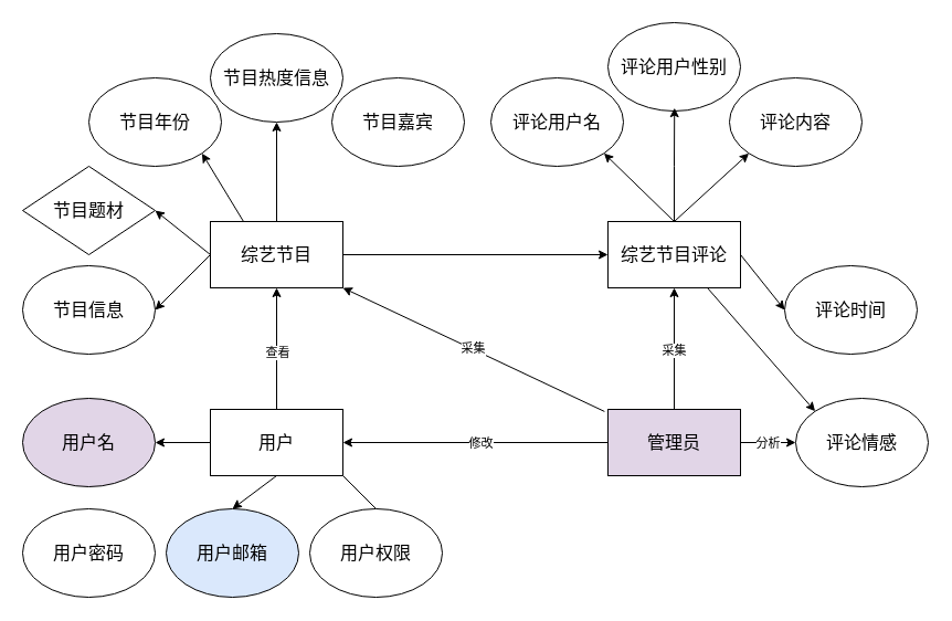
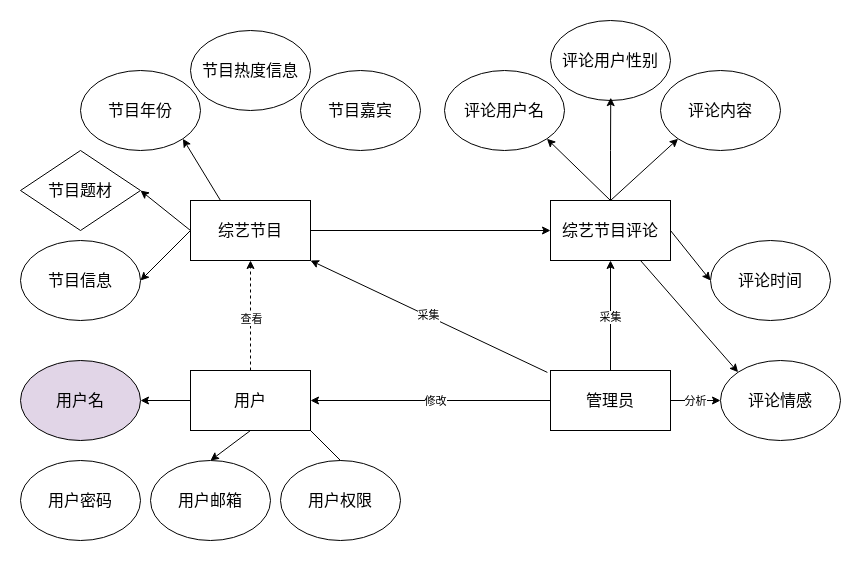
  <mxCell id="0" />
  <mxCell id="1" parent="0" />
  <mxCell id="2" style="edgeStyle=orthogonalEdgeStyle;rounded=0;orthogonalLoop=1;jettySize=auto;html=1;exitX=1;exitY=0.5;exitDx=0;exitDy=0;entryX=0;entryY=0.5;entryDx=0;entryDy=0;" edge="1" parent="1" source="3" target="11"><mxGeometry relative="1" as="geometry" /></mxCell>
  <mxCell id="3" value="&lt;font face=&quot;宋体&quot;&gt;&lt;font style=&quot;font-size: 16px;&quot;&gt;综艺节目&lt;/font&gt;&lt;br&gt;&lt;/font&gt;" style="rounded=0;whiteSpace=wrap;html=1;" parent="1" vertex="1"><mxGeometry x="190" y="200" width="120" height="60" as="geometry" /></mxCell>
  <mxCell id="4" style="edgeStyle=orthogonalEdgeStyle;rounded=0;orthogonalLoop=1;jettySize=auto;html=1;exitX=0;exitY=0.5;exitDx=0;exitDy=0;entryX=1;entryY=0.5;entryDx=0;entryDy=0;" edge="1" parent="1" source="10" target="13"><mxGeometry relative="1" as="geometry" /></mxCell>
  <mxCell id="5" value="&lt;font face=&quot;宋体&quot;&gt;修改&lt;/font&gt;" style="edgeLabel;html=1;align=center;verticalAlign=middle;resizable=0;points=[];" vertex="1" connectable="0" parent="4"><mxGeometry x="-0.036" relative="1" as="geometry"><mxPoint as="offset" /></mxGeometry></mxCell>
  <mxCell id="6" style="edgeStyle=orthogonalEdgeStyle;rounded=0;orthogonalLoop=1;jettySize=auto;html=1;entryX=0.5;entryY=1;entryDx=0;entryDy=0;" edge="1" parent="1" source="10" target="11"><mxGeometry relative="1" as="geometry" /></mxCell>
  <mxCell id="7" value="&lt;font face=&quot;宋体&quot;&gt;采集&lt;/font&gt;" style="edgeLabel;html=1;align=center;verticalAlign=middle;resizable=0;points=[];" vertex="1" connectable="0" parent="6"><mxGeometry x="-0.015" y="1" relative="1" as="geometry"><mxPoint as="offset" /></mxGeometry></mxCell>
  <mxCell id="8" style="edgeStyle=orthogonalEdgeStyle;rounded=0;orthogonalLoop=1;jettySize=auto;html=1;exitX=1;exitY=0.5;exitDx=0;exitDy=0;entryX=0;entryY=0.5;entryDx=0;entryDy=0;" edge="1" parent="1" source="10" target="35"><mxGeometry relative="1" as="geometry" /></mxCell>
  <mxCell id="9" value="&lt;font face=&quot;宋体&quot;&gt;分析&lt;/font&gt;" style="edgeLabel;html=1;align=center;verticalAlign=middle;resizable=0;points=[];" vertex="1" connectable="0" parent="8"><mxGeometry x="-0.058" relative="1" as="geometry"><mxPoint as="offset" /></mxGeometry></mxCell>
- <mxCell id="10" value="&lt;font face=&quot;宋体&quot;&gt;&lt;font style=&quot;font-size: 16px;&quot;&gt;管理员&lt;/font&gt;&lt;br&gt;&lt;/font&gt;" style="rounded=0;whiteSpace=wrap;html=1;fillColor=#e1d5e7;" parent="1" vertex="1"><mxGeometry x="550" y="370" width="120" height="60" as="geometry" /></mxCell>
+ <mxCell id="10" value="&lt;font face=&quot;宋体&quot;&gt;&lt;font style=&quot;font-size: 16px;&quot;&gt;管理员&lt;/font&gt;&lt;br&gt;&lt;/font&gt;" style="rounded=0;whiteSpace=wrap;html=1;" parent="1" vertex="1"><mxGeometry x="550" y="370" width="120" height="60" as="geometry" /></mxCell>
  <mxCell id="11" value="&lt;font face=&quot;宋体&quot;&gt;&lt;font style=&quot;font-size: 16px;&quot;&gt;综艺节目评论&lt;/font&gt;&lt;br&gt;&lt;/font&gt;" style="rounded=0;whiteSpace=wrap;html=1;" parent="1" vertex="1"><mxGeometry x="550" y="200" width="120" height="60" as="geometry" /></mxCell>
  <mxCell id="12" style="edgeStyle=orthogonalEdgeStyle;rounded=0;orthogonalLoop=1;jettySize=auto;html=1;exitX=0;exitY=0.5;exitDx=0;exitDy=0;entryX=1;entryY=0.5;entryDx=0;entryDy=0;" edge="1" parent="1" source="13" target="18"><mxGeometry relative="1" as="geometry" /></mxCell>
  <mxCell id="13" value="&lt;font face=&quot;宋体&quot;&gt;&lt;font style=&quot;font-size: 16px;&quot;&gt;用户&lt;/font&gt;&lt;br&gt;&lt;/font&gt;" style="rounded=0;whiteSpace=wrap;html=1;" parent="1" vertex="1"><mxGeometry x="190" y="370" width="120" height="60" as="geometry" /></mxCell>
  <mxCell id="14" value="&lt;font face=&quot;宋体&quot;&gt;&lt;font style=&quot;font-size: 16px;&quot;&gt;评论用户名&lt;/font&gt;&lt;br&gt;&lt;/font&gt;" style="ellipse;whiteSpace=wrap;html=1;" parent="1" vertex="1"><mxGeometry x="444" y="70" width="120" height="80" as="geometry" /></mxCell>
  <mxCell id="15" value="&lt;font face=&quot;宋体&quot;&gt;&lt;font style=&quot;font-size: 16px;&quot;&gt;节目热度信息&lt;/font&gt;&lt;br&gt;&lt;/font&gt;" style="ellipse;whiteSpace=wrap;html=1;" parent="1" vertex="1"><mxGeometry x="190" y="30" width="120" height="80" as="geometry" /></mxCell>
  <mxCell id="16" value="&lt;font face=&quot;宋体&quot;&gt;&lt;font style=&quot;font-size: 16px;&quot;&gt;节目题材&lt;/font&gt;&lt;br&gt;&lt;/font&gt;" style="rhombus;whiteSpace=wrap;html=1;" parent="1" vertex="1"><mxGeometry x="20" y="150" width="120" height="80" as="geometry" /></mxCell>
  <mxCell id="17" value="&lt;font face=&quot;宋体&quot;&gt;&lt;font style=&quot;font-size: 16px;&quot;&gt;节目信息&lt;/font&gt;&lt;br&gt;&lt;/font&gt;" style="ellipse;whiteSpace=wrap;html=1;" parent="1" vertex="1"><mxGeometry x="20" y="240" width="120" height="80" as="geometry" /></mxCell>
  <mxCell id="18" value="&lt;font face=&quot;宋体&quot;&gt;&lt;font style=&quot;font-size: 16px;&quot;&gt;用户名&lt;/font&gt;&lt;br&gt;&lt;/font&gt;" style="ellipse;whiteSpace=wrap;html=1;fillColor=#e1d5e7;" parent="1" vertex="1"><mxGeometry x="20" y="360" width="120" height="80" as="geometry" /></mxCell>
- <mxCell id="19" value="&lt;font face=&quot;宋体&quot;&gt;&lt;font style=&quot;font-size: 16px;&quot;&gt;用户邮箱&lt;/font&gt;&lt;br&gt;&lt;/font&gt;" style="ellipse;whiteSpace=wrap;html=1;fillColor=#dae8fc;" parent="1" vertex="1"><mxGeometry x="150" y="460" width="120" height="80" as="geometry" /></mxCell>
+ <mxCell id="19" value="&lt;font face=&quot;宋体&quot;&gt;&lt;font style=&quot;font-size: 16px;&quot;&gt;用户邮箱&lt;/font&gt;&lt;br&gt;&lt;/font&gt;" style="ellipse;whiteSpace=wrap;html=1;" parent="1" vertex="1"><mxGeometry x="150" y="460" width="120" height="80" as="geometry" /></mxCell>
  <mxCell id="20" value="&lt;font face=&quot;宋体&quot;&gt;&lt;font style=&quot;font-size: 16px;&quot;&gt;用户密码&lt;/font&gt;&lt;br&gt;&lt;/font&gt;" style="ellipse;whiteSpace=wrap;html=1;" parent="1" vertex="1"><mxGeometry x="20" y="460" width="120" height="80" as="geometry" /></mxCell>
  <mxCell id="21" value="&lt;font face=&quot;宋体&quot;&gt;&lt;font style=&quot;font-size: 16px;&quot;&gt;用户权限&lt;/font&gt;&lt;br&gt;&lt;/font&gt;" style="ellipse;whiteSpace=wrap;html=1;" parent="1" vertex="1"><mxGeometry x="280" y="460" width="120" height="80" as="geometry" /></mxCell>
  <mxCell id="22" value="" style="endArrow=classic;html=1;rounded=0;exitX=0.5;exitY=1;exitDx=0;exitDy=0;entryX=0.5;entryY=0;entryDx=0;entryDy=0;" edge="1" parent="1" source="13" target="19"><mxGeometry width="50" height="50" relative="1" as="geometry"><mxPoint x="230" y="410" as="sourcePoint" /><mxPoint x="280" y="360" as="targetPoint" /></mxGeometry></mxCell>
  <mxCell id="23" value="" style="endArrow=none;html=1;rounded=0;exitX=1;exitY=1;exitDx=0;exitDy=0;entryX=0.5;entryY=0;entryDx=0;entryDy=0;" edge="1" parent="1" source="13" target="21"><mxGeometry width="50" height="50" relative="1" as="geometry"><mxPoint x="150" y="430" as="sourcePoint" /><mxPoint x="200" y="380" as="targetPoint" /></mxGeometry></mxCell>
- <mxCell id="24" value="" style="endArrow=classic;html=1;rounded=0;exitX=0.5;exitY=0;exitDx=0;exitDy=0;entryX=0.5;entryY=1;entryDx=0;entryDy=0;" edge="1" parent="1" source="13" target="3"><mxGeometry width="50" height="50" relative="1" as="geometry"><mxPoint x="230" y="390" as="sourcePoint" /><mxPoint x="280" y="340" as="targetPoint" /></mxGeometry></mxCell>
+ <mxCell id="24" value="" style="endArrow=classic;html=1;rounded=0;exitX=0.5;exitY=0;exitDx=0;exitDy=0;entryX=0.5;entryY=1;entryDx=0;entryDy=0;dashed=1;" edge="1" parent="1" source="13" target="3"><mxGeometry width="50" height="50" relative="1" as="geometry"><mxPoint x="230" y="390" as="sourcePoint" /><mxPoint x="280" y="340" as="targetPoint" /></mxGeometry></mxCell>
  <mxCell id="25" value="&lt;font face=&quot;宋体&quot;&gt;查看&lt;/font&gt;" style="edgeLabel;html=1;align=center;verticalAlign=middle;resizable=0;points=[];" vertex="1" connectable="0" parent="24"><mxGeometry x="-0.048" relative="1" as="geometry"><mxPoint as="offset" /></mxGeometry></mxCell>
  <mxCell id="26" value="&lt;font face=&quot;宋体&quot;&gt;&lt;font style=&quot;font-size: 16px;&quot;&gt;节目年份&lt;/font&gt;&lt;br&gt;&lt;/font&gt;" style="ellipse;whiteSpace=wrap;html=1;" vertex="1" parent="1"><mxGeometry x="80" y="70" width="120" height="80" as="geometry" /></mxCell>
  <mxCell id="27" value="&lt;font face=&quot;宋体&quot;&gt;&lt;font style=&quot;font-size: 16px;&quot;&gt;节目嘉宾&lt;/font&gt;&lt;br&gt;&lt;/font&gt;" style="ellipse;whiteSpace=wrap;html=1;" vertex="1" parent="1"><mxGeometry x="300" y="70" width="120" height="80" as="geometry" /></mxCell>
- <mxCell id="28" value="" style="endArrow=classic;html=1;rounded=0;exitX=0.5;exitY=0;exitDx=0;exitDy=0;entryX=0.5;entryY=1;entryDx=0;entryDy=0;" edge="1" parent="1" source="3" target="15"><mxGeometry width="50" height="50" relative="1" as="geometry"><mxPoint x="240" y="190" as="sourcePoint" /><mxPoint x="290" y="140" as="targetPoint" /></mxGeometry></mxCell>
  <mxCell id="29" value="" style="endArrow=classic;html=1;rounded=0;exitX=0;exitY=0.5;exitDx=0;exitDy=0;entryX=1;entryY=0.5;entryDx=0;entryDy=0;" edge="1" parent="1" source="3" target="16"><mxGeometry width="50" height="50" relative="1" as="geometry"><mxPoint x="200" y="200" as="sourcePoint" /><mxPoint x="250" y="150" as="targetPoint" /></mxGeometry></mxCell>
  <mxCell id="30" value="" style="endArrow=classic;html=1;rounded=0;exitX=0;exitY=0.5;exitDx=0;exitDy=0;entryX=1;entryY=0.5;entryDx=0;entryDy=0;" edge="1" parent="1" source="3" target="17"><mxGeometry width="50" height="50" relative="1" as="geometry"><mxPoint x="220" y="210" as="sourcePoint" /><mxPoint x="270" y="160" as="targetPoint" /></mxGeometry></mxCell>
  <mxCell id="31" value="" style="endArrow=classic;html=1;rounded=0;exitX=0.25;exitY=0;exitDx=0;exitDy=0;entryX=1;entryY=1;entryDx=0;entryDy=0;" edge="1" parent="1" source="3" target="26"><mxGeometry width="50" height="50" relative="1" as="geometry"><mxPoint x="220" y="210" as="sourcePoint" /><mxPoint x="270" y="160" as="targetPoint" /></mxGeometry></mxCell>
  <mxCell id="32" value="&lt;font face=&quot;宋体&quot;&gt;&lt;font style=&quot;font-size: 16px;&quot;&gt;评论内容&lt;/font&gt;&lt;br&gt;&lt;/font&gt;" style="ellipse;whiteSpace=wrap;html=1;" vertex="1" parent="1"><mxGeometry x="660" y="70" width="120" height="80" as="geometry" /></mxCell>
  <mxCell id="33" value="&lt;font face=&quot;宋体&quot;&gt;&lt;font style=&quot;font-size: 16px;&quot;&gt;评论用户性别&lt;/font&gt;&lt;br&gt;&lt;/font&gt;" style="ellipse;whiteSpace=wrap;html=1;" vertex="1" parent="1"><mxGeometry x="550" y="20" width="120" height="80" as="geometry" /></mxCell>
  <mxCell id="34" value="&lt;font face=&quot;宋体&quot;&gt;&lt;font style=&quot;font-size: 16px;&quot;&gt;评论时间&lt;/font&gt;&lt;br&gt;&lt;/font&gt;" style="ellipse;whiteSpace=wrap;html=1;" vertex="1" parent="1"><mxGeometry x="710" y="240" width="120" height="80" as="geometry" /></mxCell>
  <mxCell id="35" value="&lt;font face=&quot;宋体&quot;&gt;&lt;font style=&quot;font-size: 16px;&quot;&gt;评论情感&lt;/font&gt;&lt;br&gt;&lt;/font&gt;" style="ellipse;whiteSpace=wrap;html=1;" vertex="1" parent="1"><mxGeometry x="720" y="360" width="120" height="80" as="geometry" /></mxCell>
  <mxCell id="36" value="" style="endArrow=classic;html=1;rounded=0;exitX=0.5;exitY=0;exitDx=0;exitDy=0;entryX=1;entryY=1;entryDx=0;entryDy=0;" edge="1" parent="1" source="11" target="14"><mxGeometry width="50" height="50" relative="1" as="geometry"><mxPoint x="570" y="300" as="sourcePoint" /><mxPoint x="620" y="250" as="targetPoint" /></mxGeometry></mxCell>
  <mxCell id="37" style="edgeStyle=orthogonalEdgeStyle;rounded=0;orthogonalLoop=1;jettySize=auto;html=1;exitX=0.5;exitY=0;exitDx=0;exitDy=0;entryX=0.502;entryY=0.964;entryDx=0;entryDy=0;entryPerimeter=0;" edge="1" parent="1" source="11" target="33"><mxGeometry relative="1" as="geometry" /></mxCell>
  <mxCell id="38" value="" style="endArrow=classic;html=1;rounded=0;entryX=0;entryY=1;entryDx=0;entryDy=0;" edge="1" parent="1" target="32"><mxGeometry width="50" height="50" relative="1" as="geometry"><mxPoint x="610" y="200" as="sourcePoint" /><mxPoint x="620" y="250" as="targetPoint" /></mxGeometry></mxCell>
  <mxCell id="39" value="" style="endArrow=classic;html=1;rounded=0;exitX=0.75;exitY=1;exitDx=0;exitDy=0;entryX=0;entryY=0;entryDx=0;entryDy=0;" edge="1" parent="1" source="11" target="35"><mxGeometry width="50" height="50" relative="1" as="geometry"><mxPoint x="570" y="300" as="sourcePoint" /><mxPoint x="620" y="250" as="targetPoint" /></mxGeometry></mxCell>
  <mxCell id="40" value="" style="endArrow=classic;html=1;rounded=0;exitX=1;exitY=0.5;exitDx=0;exitDy=0;entryX=0;entryY=0.5;entryDx=0;entryDy=0;" edge="1" parent="1" source="11" target="34"><mxGeometry width="50" height="50" relative="1" as="geometry"><mxPoint x="570" y="300" as="sourcePoint" /><mxPoint x="620" y="250" as="targetPoint" /></mxGeometry></mxCell>
  <mxCell id="41" value="" style="endArrow=classic;html=1;rounded=0;exitX=-0.026;exitY=0.032;exitDx=0;exitDy=0;exitPerimeter=0;entryX=1;entryY=1;entryDx=0;entryDy=0;" edge="1" parent="1" source="10" target="3"><mxGeometry width="50" height="50" relative="1" as="geometry"><mxPoint x="530" y="350" as="sourcePoint" /><mxPoint x="580" y="300" as="targetPoint" /></mxGeometry></mxCell>
  <mxCell id="42" value="&lt;font face=&quot;宋体&quot;&gt;采集&lt;/font&gt;" style="edgeLabel;html=1;align=center;verticalAlign=middle;resizable=0;points=[];" vertex="1" connectable="0" parent="41"><mxGeometry x="0.011" y="-1" relative="1" as="geometry"><mxPoint as="offset" /></mxGeometry></mxCell>
